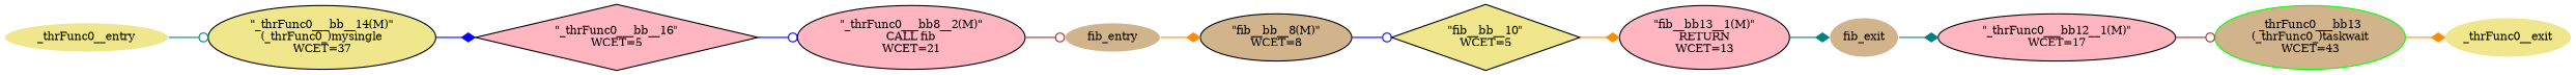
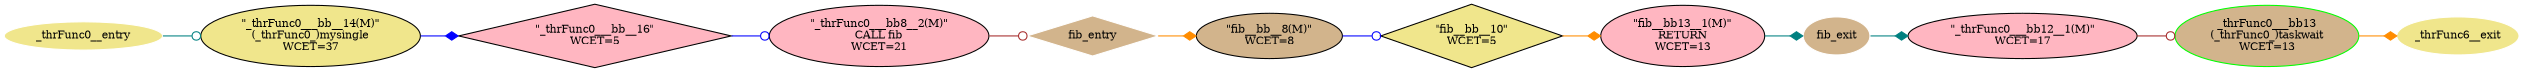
  strict digraph {
    fontsize=10
    rankdir=LR
    node [fillcolor=tan fontsize=10 style=filled]
    edge [arrowhead=diamond color=darkorange]
-   n1 [color=white height=0.01 label=fib_entry width=0.01]
+   n1 [color=white height=0.01 label=fib_entry width=0.01 shape=diamond]
    n2 [label="\"fib__bb__8(M)\"\nWCET=8" width=0.01]
    n3 [fillcolor=khaki label="\"fib__bb__10\"\nWCET=5" shape=diamond width=0.01]
    n4 [fillcolor=lightpink label="\"fib__bb13__1(M)\"\nRETURN\nWCET=13" width=0.01]
    n5 [color=white label=fib_exit width=0.01]
    n6 [fillcolor=lightpink label="\"_thrFunc0___bb12__1(M)\"\nWCET=17" width=0.01]
-   n7 [color=green label="_thrFunc0___bb13\n(_thrFunc0_)taskwait\nWCET=43" width=0.01]
-   n8 [color=white fillcolor=khaki label=_thrFunc0__exit width=0.01]
+   n7 [color=green label="_thrFunc0___bb13\n(_thrFunc0_)taskwait\nWCET=13" width=0.01]
+   n8 [color=white fillcolor=khaki label=_thrFunc6__exit width=0.01]
    n9 [fillcolor=lightpink label="\"_thrFunc0___bb__16\"\nWCET=5" shape=diamond width=0.01]
    n10 [fillcolor=lightpink label="\"_thrFunc0___bb8__2(M)\"\nCALL fib\nWCET=21" width=0.01]
    n11 [color=white fillcolor=khaki height=0.01 label=_thrFunc0__entry width=0.01]
    n12 [fillcolor=khaki label="\"_thrFunc0___bb__14(M)\"\n(_thrFunc0_)mysingle\nWCET=37" width=0.01]
    n1 -> n2
    n2 -> n3 [arrowhead=odot color=blue]
    n3 -> n4
    n4 -> n5 [color=teal]
    n5 -> n6 [color=teal]
    n6 -> n7 [arrowhead=odot color=brown]
    n7 -> n8
    n9 -> n10 [arrowhead=odot color=blue]
    n10 -> n1 [arrowhead=odot color=brown]
    n11 -> n12 [arrowhead=odot color=teal]
    n12 -> n9 [color=blue]
  }
